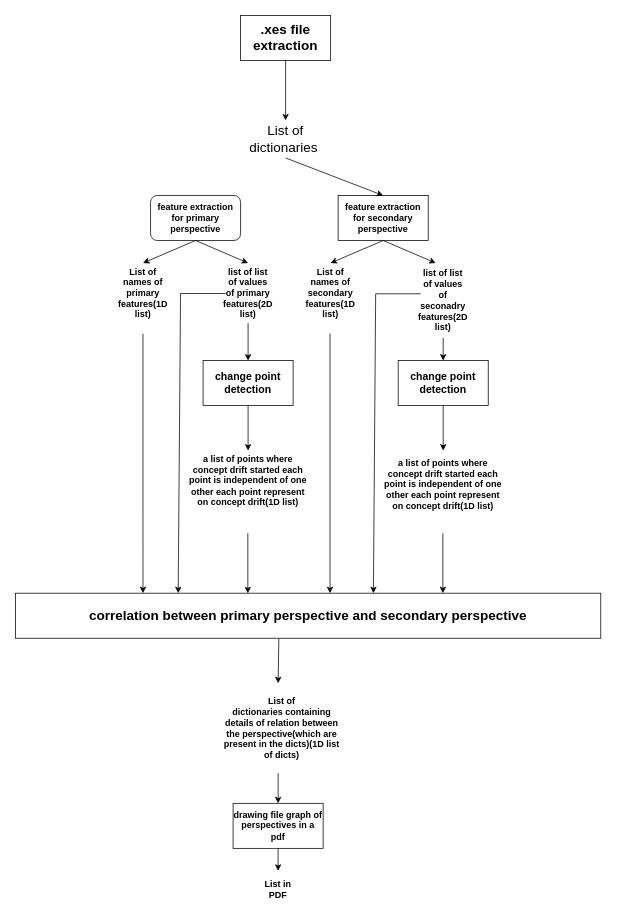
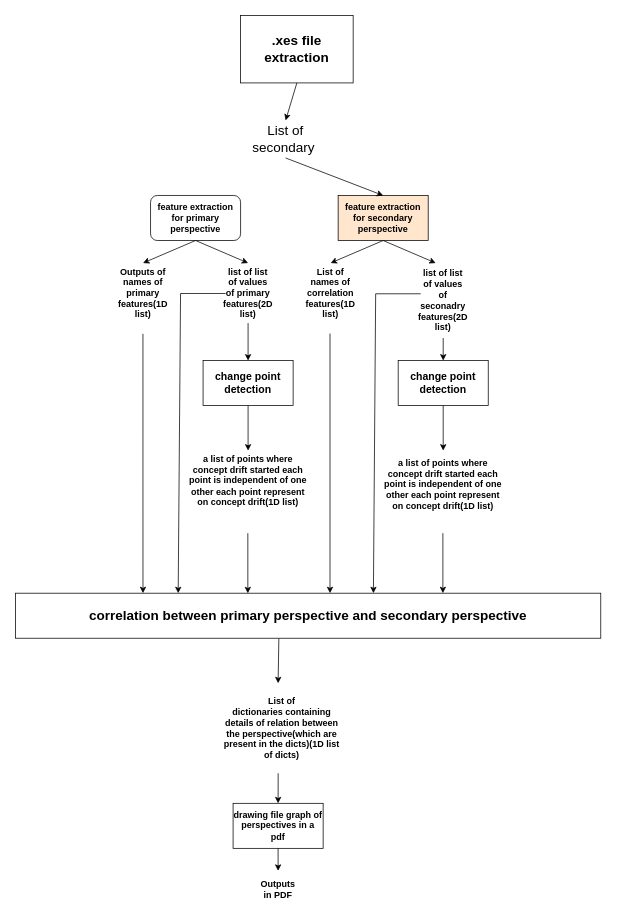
  <mxCell id="0" />
  <mxCell id="1" parent="0" />
- <mxCell id="2" value="&lt;span style=&quot;font-size: 18px;&quot;&gt;&lt;b&gt;.xes file extraction&lt;/b&gt;&lt;/span&gt;" style="rounded=0;whiteSpace=wrap;html=1;" vertex="1" parent="1"><mxGeometry x="320" y="20" width="120" height="60" as="geometry" /></mxCell>
+ <mxCell id="2" value="&lt;span style=&quot;font-size: 18px;&quot;&gt;&lt;b&gt;.xes file extraction&lt;/b&gt;&lt;/span&gt;" style="rounded=0;whiteSpace=wrap;html=1;" vertex="1" parent="1"><mxGeometry x="320" y="20" width="150" height="90" as="geometry" /></mxCell>
  <mxCell id="3" value="" style="endArrow=classic;html=1;rounded=0;exitX=0.5;exitY=1;exitDx=0;exitDy=0;" edge="1" parent="1" source="2"><mxGeometry width="50" height="50" relative="1" as="geometry"><mxPoint x="370" y="260" as="sourcePoint" /><mxPoint x="380" y="160" as="targetPoint" /></mxGeometry></mxCell>
- <mxCell id="4" value="&lt;font style=&quot;font-size: 18px;&quot;&gt;List of dictionaries&amp;nbsp;&lt;/font&gt;" style="text;html=1;align=center;verticalAlign=middle;whiteSpace=wrap;rounded=0;" vertex="1" parent="1"><mxGeometry x="310" y="160" width="140" height="50" as="geometry" /></mxCell>
+ <mxCell id="4" value="&lt;font style=&quot;font-size: 18px;&quot;&gt;List of secondary&amp;nbsp;&lt;/font&gt;" style="text;html=1;align=center;verticalAlign=middle;whiteSpace=wrap;rounded=0;" vertex="1" parent="1"><mxGeometry x="310" y="160" width="140" height="50" as="geometry" /></mxCell>
  <mxCell id="5" value="&lt;b&gt;feature extraction for primary perspective&lt;/b&gt;" style="whiteSpace=wrap;html=1;rounded=1;" vertex="1" parent="1"><mxGeometry x="200" y="260" width="120" height="60" as="geometry" /></mxCell>
- <mxCell id="6" value="&lt;b&gt;feature extraction for secondary perspective&lt;/b&gt;" style="rounded=0;whiteSpace=wrap;html=1;" vertex="1" parent="1"><mxGeometry x="450" y="260" width="120" height="60" as="geometry" /></mxCell>
+ <mxCell id="6" value="&lt;b&gt;feature extraction for secondary perspective&lt;/b&gt;" style="rounded=0;whiteSpace=wrap;html=1;fillColor=#ffe6cc;" vertex="1" parent="1"><mxGeometry x="450" y="260" width="120" height="60" as="geometry" /></mxCell>
  <mxCell id="7" value="" style="endArrow=classic;html=1;rounded=0;entryX=0.5;entryY=0;entryDx=0;entryDy=0;" edge="1" parent="1" target="6"><mxGeometry width="50" height="50" relative="1" as="geometry"><mxPoint x="380" y="210" as="sourcePoint" /><mxPoint x="420" y="200" as="targetPoint" /></mxGeometry></mxCell>
  <mxCell id="8" value="" style="endArrow=classic;html=1;rounded=0;exitX=0.5;exitY=1;exitDx=0;exitDy=0;" edge="1" parent="1" source="5"><mxGeometry width="50" height="50" relative="1" as="geometry"><mxPoint x="370" y="250" as="sourcePoint" /><mxPoint x="190" y="350" as="targetPoint" /></mxGeometry></mxCell>
  <mxCell id="9" value="" style="endArrow=classic;html=1;rounded=0;exitX=0.5;exitY=1;exitDx=0;exitDy=0;" edge="1" parent="1" source="5"><mxGeometry width="50" height="50" relative="1" as="geometry"><mxPoint x="270" y="330" as="sourcePoint" /><mxPoint x="330" y="350" as="targetPoint" /></mxGeometry></mxCell>
  <mxCell id="10" value="" style="endArrow=classic;html=1;rounded=0;exitX=0.5;exitY=1;exitDx=0;exitDy=0;" edge="1" parent="1" source="6"><mxGeometry width="50" height="50" relative="1" as="geometry"><mxPoint x="270" y="330" as="sourcePoint" /><mxPoint x="440" y="350" as="targetPoint" /></mxGeometry></mxCell>
  <mxCell id="11" value="" style="endArrow=classic;html=1;rounded=0;exitX=0.5;exitY=1;exitDx=0;exitDy=0;" edge="1" parent="1" source="6"><mxGeometry width="50" height="50" relative="1" as="geometry"><mxPoint x="520" y="330" as="sourcePoint" /><mxPoint x="580" y="350" as="targetPoint" /></mxGeometry></mxCell>
- <mxCell id="12" value="&lt;b&gt;List of names of primary features(1D list)&lt;/b&gt;" style="text;html=1;align=center;verticalAlign=middle;whiteSpace=wrap;rounded=0;" vertex="1" parent="1"><mxGeometry x="160" y="340" width="60" height="100" as="geometry" /></mxCell>
+ <mxCell id="12" value="&lt;b&gt;Outputs of names of primary features(1D list)&lt;/b&gt;" style="text;html=1;align=center;verticalAlign=middle;whiteSpace=wrap;rounded=0;" vertex="1" parent="1"><mxGeometry x="160" y="340" width="60" height="100" as="geometry" /></mxCell>
  <mxCell id="13" value="&lt;b&gt;list of list of values of primary features(2D list)&lt;/b&gt;" style="text;html=1;align=center;verticalAlign=middle;whiteSpace=wrap;rounded=0;" vertex="1" parent="1"><mxGeometry x="300" y="350" width="60" height="80" as="geometry" /></mxCell>
- <mxCell id="14" value="&lt;b&gt;List of names of secondary features(1D list)&lt;/b&gt;" style="text;html=1;align=center;verticalAlign=middle;whiteSpace=wrap;rounded=0;" vertex="1" parent="1"><mxGeometry x="410" y="350" width="60" height="80" as="geometry" /></mxCell>
+ <mxCell id="14" value="&lt;b&gt;List of names of correlation features(1D list)&lt;/b&gt;" style="text;html=1;align=center;verticalAlign=middle;whiteSpace=wrap;rounded=0;" vertex="1" parent="1"><mxGeometry x="410" y="350" width="60" height="80" as="geometry" /></mxCell>
  <mxCell id="15" value="&lt;b&gt;list of list of values of seconadry features(2D list)&lt;/b&gt;" style="text;html=1;align=center;verticalAlign=middle;whiteSpace=wrap;rounded=0;" vertex="1" parent="1"><mxGeometry x="560" y="350" width="60" height="100" as="geometry" /></mxCell>
  <mxCell id="16" value="" style="endArrow=classic;html=1;rounded=0;exitX=0.5;exitY=1;exitDx=0;exitDy=0;" edge="1" parent="1" source="13"><mxGeometry width="50" height="50" relative="1" as="geometry"><mxPoint x="370" y="420" as="sourcePoint" /><mxPoint x="330" y="480" as="targetPoint" /></mxGeometry></mxCell>
  <mxCell id="17" value="" style="endArrow=classic;html=1;rounded=0;exitX=0.5;exitY=1;exitDx=0;exitDy=0;" edge="1" parent="1" source="15"><mxGeometry width="50" height="50" relative="1" as="geometry"><mxPoint x="340" y="440" as="sourcePoint" /><mxPoint x="590" y="480" as="targetPoint" /></mxGeometry></mxCell>
  <mxCell id="18" value="&lt;b&gt;&lt;font style=&quot;font-size: 14px;&quot;&gt;change point detection&lt;/font&gt;&lt;/b&gt;" style="rounded=0;whiteSpace=wrap;html=1;" vertex="1" parent="1"><mxGeometry x="270" y="480" width="120" height="60" as="geometry" /></mxCell>
  <mxCell id="19" value="&lt;b&gt;&lt;font style=&quot;font-size: 14px;&quot;&gt;change point detection&lt;/font&gt;&lt;/b&gt;" style="rounded=0;whiteSpace=wrap;html=1;" vertex="1" parent="1"><mxGeometry x="530" y="480" width="120" height="60" as="geometry" /></mxCell>
  <mxCell id="20" value="" style="endArrow=classic;html=1;rounded=0;exitX=0.5;exitY=1;exitDx=0;exitDy=0;" edge="1" parent="1" source="18"><mxGeometry width="50" height="50" relative="1" as="geometry"><mxPoint x="370" y="580" as="sourcePoint" /><mxPoint x="330" y="600" as="targetPoint" /></mxGeometry></mxCell>
  <mxCell id="21" value="&lt;b&gt;a list of points where concept drift started each point is independent of one other each point represent on concept drift(1D list)&lt;/b&gt;" style="text;html=1;align=center;verticalAlign=middle;whiteSpace=wrap;rounded=0;" vertex="1" parent="1"><mxGeometry x="245" y="550" width="170" height="180" as="geometry" /></mxCell>
  <mxCell id="22" value="&lt;b&gt;a list of points where concept drift started each point is independent of one other each point represent on concept drift(1D list)&lt;/b&gt;" style="text;html=1;align=center;verticalAlign=middle;whiteSpace=wrap;rounded=0;" vertex="1" parent="1"><mxGeometry x="505" y="550" width="170" height="190" as="geometry" /></mxCell>
  <mxCell id="23" value="" style="endArrow=classic;html=1;rounded=0;exitX=0.5;exitY=1;exitDx=0;exitDy=0;" edge="1" parent="1" source="19"><mxGeometry width="50" height="50" relative="1" as="geometry"><mxPoint x="560" y="580" as="sourcePoint" /><mxPoint x="590" y="600" as="targetPoint" /></mxGeometry></mxCell>
  <mxCell id="24" value="&lt;font style=&quot;font-size: 18px;&quot;&gt;&lt;b&gt;correlation between primary perspective and secondary perspective&lt;/b&gt;&lt;/font&gt;" style="rounded=0;whiteSpace=wrap;html=1;" vertex="1" parent="1"><mxGeometry x="20" y="790" width="780" height="60" as="geometry" /></mxCell>
  <mxCell id="25" value="" style="endArrow=classic;html=1;rounded=0;exitX=0.5;exitY=1;exitDx=0;exitDy=0;entryX=0.218;entryY=-0.072;entryDx=0;entryDy=0;entryPerimeter=0;" edge="1" parent="1"><mxGeometry width="50" height="50" relative="1" as="geometry"><mxPoint x="189.88" y="444.32" as="sourcePoint" /><mxPoint x="189.92" y="790" as="targetPoint" /></mxGeometry></mxCell>
  <mxCell id="26" value="" style="endArrow=classic;html=1;rounded=0;entryX=0.397;entryY=0.002;entryDx=0;entryDy=0;entryPerimeter=0;exitX=0.498;exitY=0.889;exitDx=0;exitDy=0;exitPerimeter=0;" edge="1" parent="1" source="21" target="24"><mxGeometry width="50" height="50" relative="1" as="geometry"><mxPoint x="410" y="600" as="sourcePoint" /><mxPoint x="460" y="550" as="targetPoint" /></mxGeometry></mxCell>
  <mxCell id="27" value="" style="endArrow=classic;html=1;rounded=0;entryX=0.397;entryY=0.002;entryDx=0;entryDy=0;entryPerimeter=0;exitX=0.498;exitY=0.889;exitDx=0;exitDy=0;exitPerimeter=0;" edge="1" parent="1"><mxGeometry width="50" height="50" relative="1" as="geometry"><mxPoint x="589.58" y="710" as="sourcePoint" /><mxPoint x="589.58" y="790" as="targetPoint" /></mxGeometry></mxCell>
  <mxCell id="28" value="" style="endArrow=classic;html=1;rounded=0;exitX=0.5;exitY=1;exitDx=0;exitDy=0;entryX=0.218;entryY=-0.072;entryDx=0;entryDy=0;entryPerimeter=0;" edge="1" parent="1"><mxGeometry width="50" height="50" relative="1" as="geometry"><mxPoint x="439.17" y="444" as="sourcePoint" /><mxPoint x="439.17" y="790" as="targetPoint" /></mxGeometry></mxCell>
  <mxCell id="29" value="" style="endArrow=classic;html=1;rounded=0;exitX=0;exitY=0.5;exitDx=0;exitDy=0;entryX=0.278;entryY=-0.01;entryDx=0;entryDy=0;entryPerimeter=0;" edge="1" parent="1"><mxGeometry width="50" height="50" relative="1" as="geometry"><mxPoint x="300" y="390.6" as="sourcePoint" /><mxPoint x="236.84" y="790" as="targetPoint" /><Array as="points"><mxPoint x="240" y="390.6" /></Array></mxGeometry></mxCell>
  <mxCell id="30" value="" style="endArrow=classic;html=1;rounded=0;exitX=0;exitY=0.5;exitDx=0;exitDy=0;entryX=0.278;entryY=-0.01;entryDx=0;entryDy=0;entryPerimeter=0;" edge="1" parent="1"><mxGeometry width="50" height="50" relative="1" as="geometry"><mxPoint x="560" y="391" as="sourcePoint" /><mxPoint x="497" y="790" as="targetPoint" /><Array as="points"><mxPoint x="500" y="391" /></Array></mxGeometry></mxCell>
  <mxCell id="31" value="&lt;b&gt;List of dictionaries&amp;nbsp;containing details of relation between the perspective(which are present in the dicts)(1D list of dicts)&lt;/b&gt;" style="text;html=1;align=center;verticalAlign=middle;whiteSpace=wrap;rounded=0;" vertex="1" parent="1"><mxGeometry x="290" y="880" width="170" height="180" as="geometry" /></mxCell>
  <mxCell id="32" value="" style="endArrow=classic;html=1;rounded=0;exitX=0.45;exitY=1.007;exitDx=0;exitDy=0;exitPerimeter=0;" edge="1" parent="1" source="24"><mxGeometry width="50" height="50" relative="1" as="geometry"><mxPoint x="350" y="930" as="sourcePoint" /><mxPoint x="370" y="910" as="targetPoint" /></mxGeometry></mxCell>
  <mxCell id="33" value="" style="endArrow=classic;html=1;rounded=0;exitX=0.471;exitY=0.833;exitDx=0;exitDy=0;exitPerimeter=0;" edge="1" parent="1" source="31"><mxGeometry width="50" height="50" relative="1" as="geometry"><mxPoint x="380" y="1140" as="sourcePoint" /><mxPoint x="370" y="1070" as="targetPoint" /></mxGeometry></mxCell>
  <mxCell id="34" value="&lt;b&gt;drawing file graph of perspectives in a pdf&lt;/b&gt;" style="rounded=0;whiteSpace=wrap;html=1;" vertex="1" parent="1"><mxGeometry x="310" y="1070" width="120" height="60" as="geometry" /></mxCell>
  <mxCell id="35" value="" style="endArrow=classic;html=1;rounded=0;exitX=0.5;exitY=1;exitDx=0;exitDy=0;" edge="1" parent="1" source="34"><mxGeometry width="50" height="50" relative="1" as="geometry"><mxPoint x="350" y="1100" as="sourcePoint" /><mxPoint x="370" y="1160" as="targetPoint" /></mxGeometry></mxCell>
- <mxCell id="36" value="&lt;b&gt;List in PDF&lt;/b&gt;" style="text;html=1;align=center;verticalAlign=middle;whiteSpace=wrap;rounded=0;" vertex="1" parent="1"><mxGeometry x="340" y="1170" width="60" height="30" as="geometry" /></mxCell>
+ <mxCell id="36" value="&lt;b&gt;Outputs in PDF&lt;/b&gt;" style="text;html=1;align=center;verticalAlign=middle;whiteSpace=wrap;rounded=0;" vertex="1" parent="1"><mxGeometry x="340" y="1170" width="60" height="30" as="geometry" /></mxCell>
